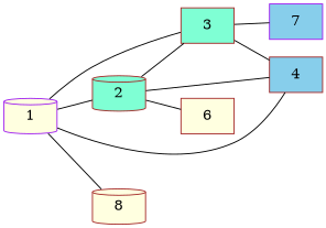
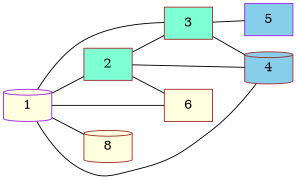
  graph {
    rankdir=LR
    node [color=brown fillcolor=lightyellow shape=box style=filled]
    1 [color=purple shape=cylinder]
-   2 [fillcolor=aquamarine shape=cylinder]
+   2 [fillcolor=aquamarine]
    3 [fillcolor=aquamarine]
-   4 [fillcolor=skyblue]
+   4 [fillcolor=skyblue shape=cylinder]
    8 [shape=cylinder]
    6
-   7 [color=purple fillcolor=skyblue]
+   7 [color=purple fillcolor=skyblue label=5]
    1 -- 2
    1 -- 3
    1 -- 4
    1 -- 8
+   1 -- 6
    2 -- 3
    2 -- 4
    2 -- 6
    3 -- 4
    3 -- 7
  }
